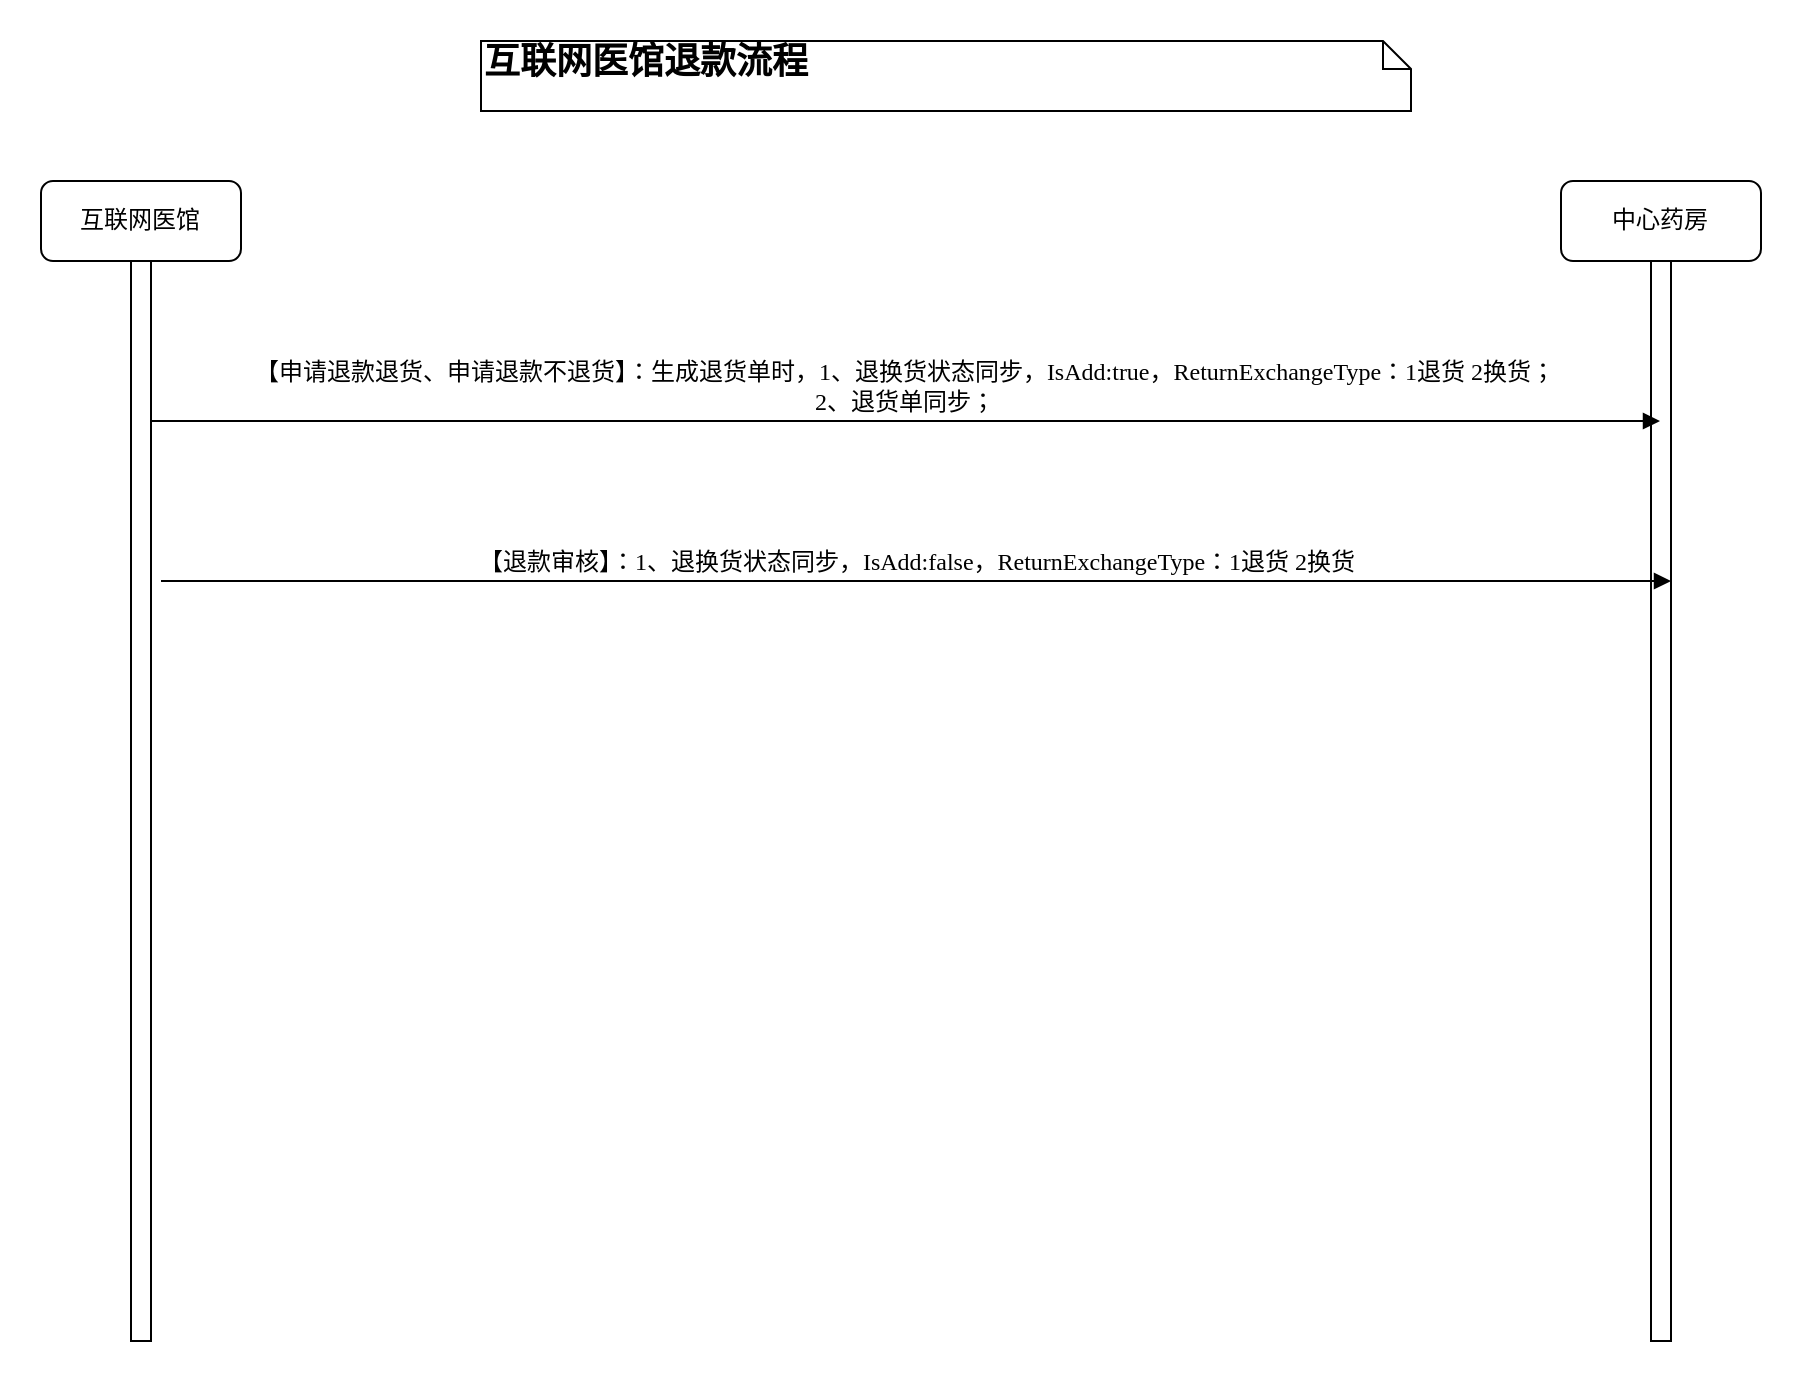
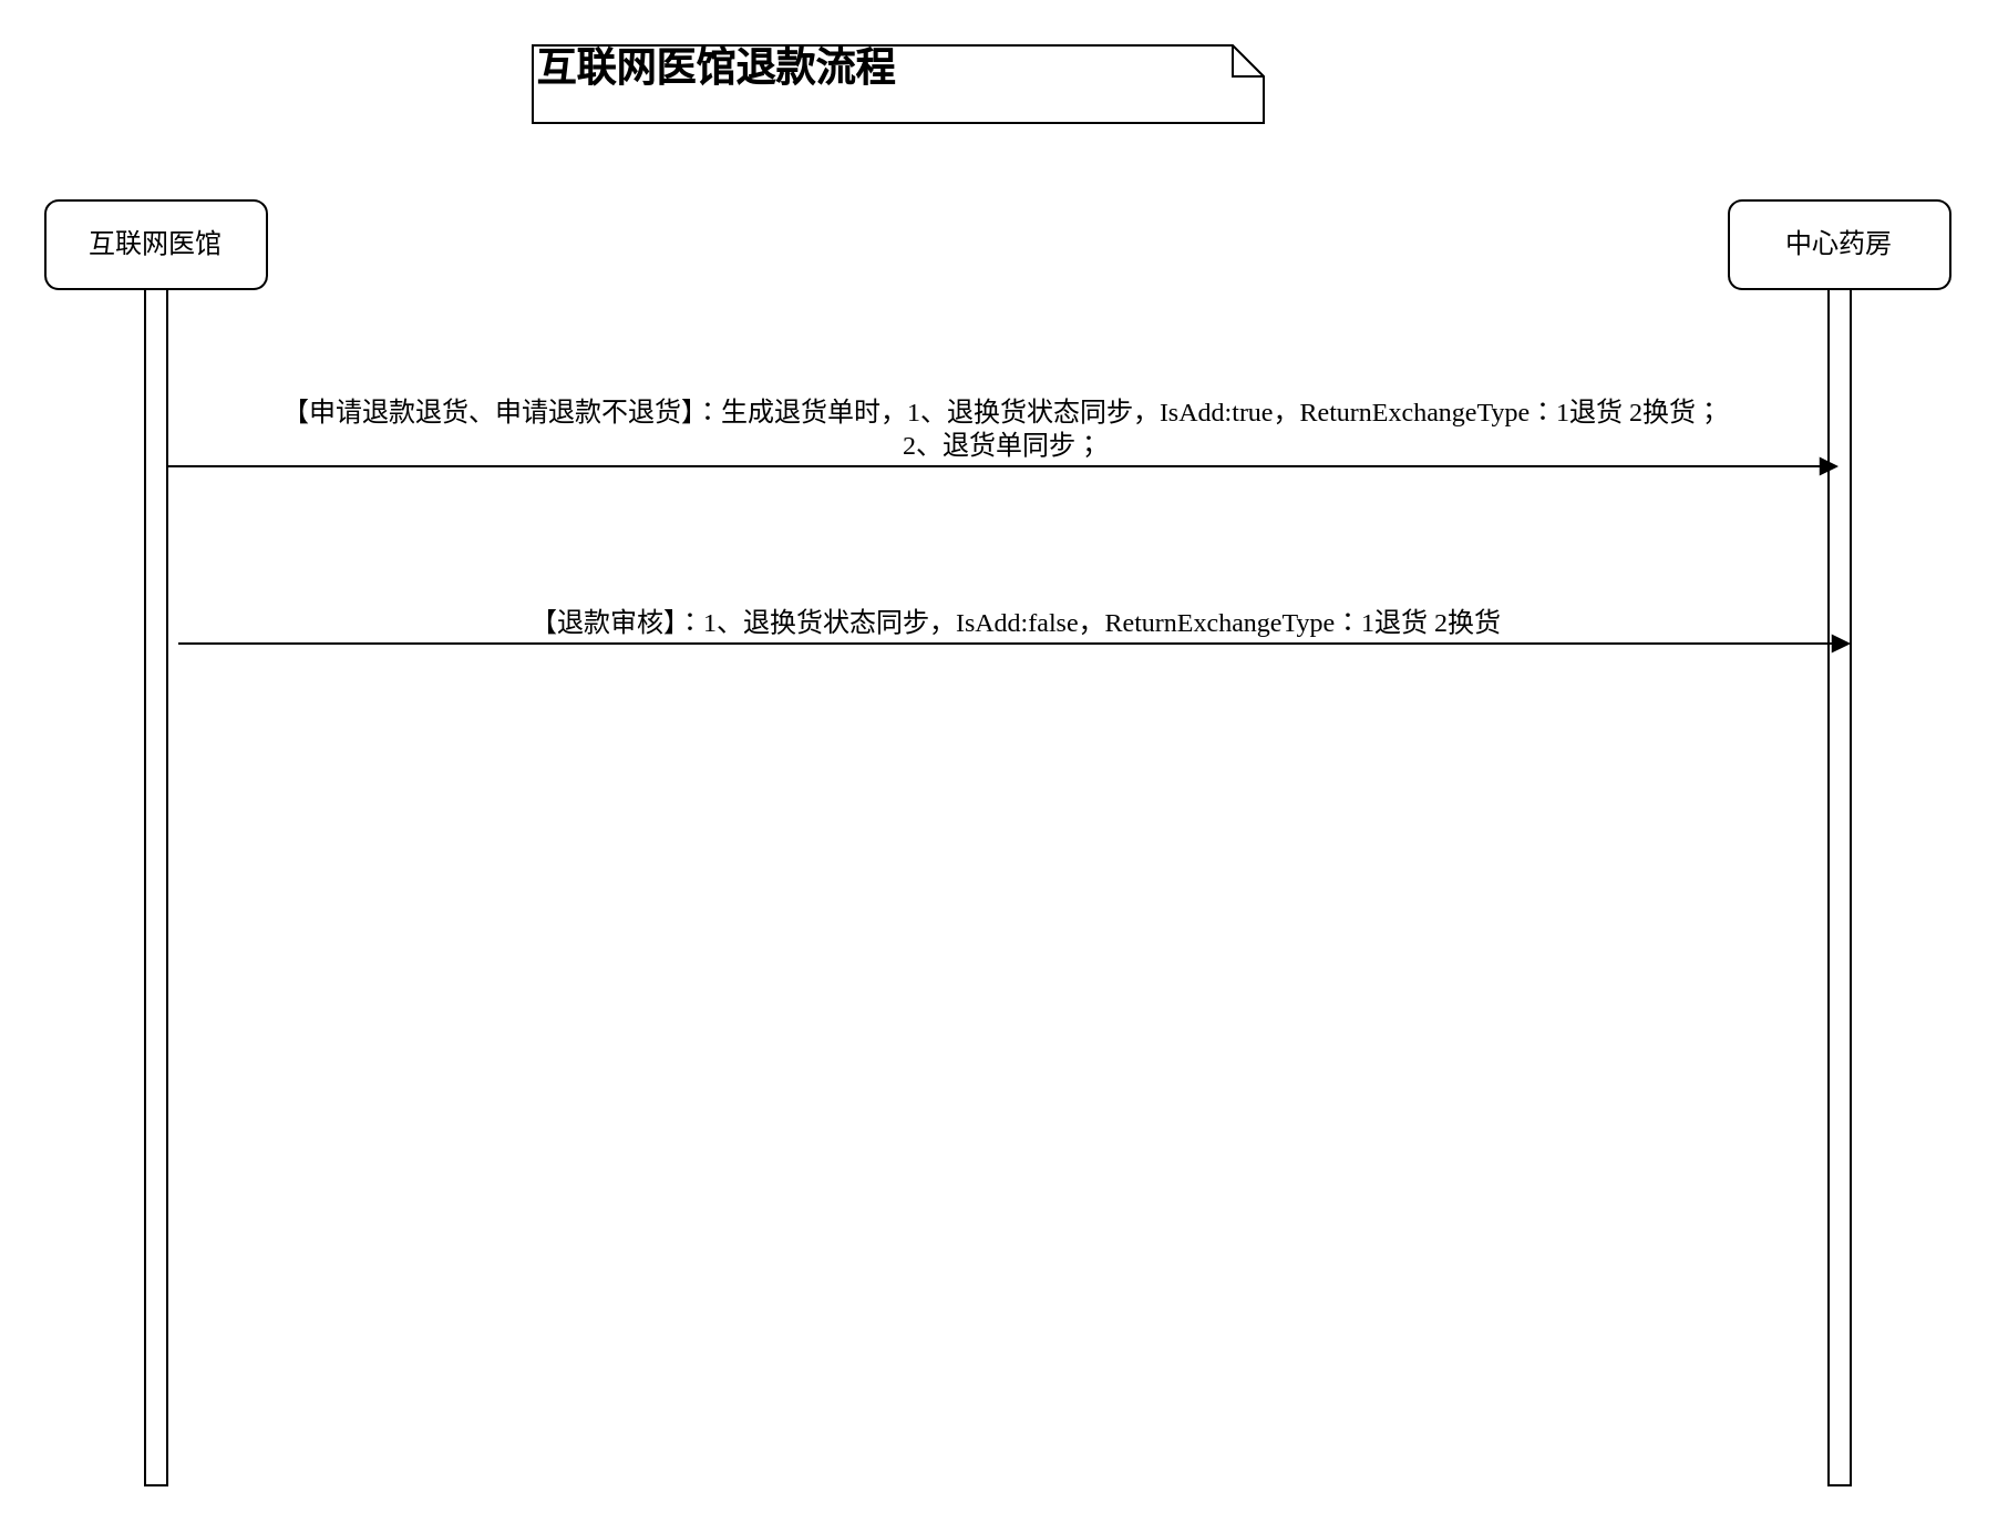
  <mxCell id="0" />
  <mxCell id="1" parent="0" />
  <mxCell id="2" value="中心药房" style="shape=umlLifeline;perimeter=lifelinePerimeter;whiteSpace=wrap;html=1;container=1;collapsible=0;recursiveResize=0;outlineConnect=0;rounded=1;shadow=0;comic=0;labelBackgroundColor=none;strokeWidth=1;fontFamily=Verdana;fontSize=12;align=center;" vertex="1" parent="1"><mxGeometry x="780" y="90" width="100" height="580" as="geometry" /></mxCell>
  <mxCell id="3" value="" style="html=1;points=[];perimeter=orthogonalPerimeter;rounded=0;shadow=0;comic=0;labelBackgroundColor=none;strokeWidth=1;fontFamily=Verdana;fontSize=12;align=center;" vertex="1" parent="2"><mxGeometry x="45" y="40" width="10" height="540" as="geometry" /></mxCell>
  <mxCell id="4" value="互联网医馆" style="shape=umlLifeline;perimeter=lifelinePerimeter;whiteSpace=wrap;html=1;container=1;collapsible=0;recursiveResize=0;outlineConnect=0;rounded=1;shadow=0;comic=0;labelBackgroundColor=none;strokeWidth=1;fontFamily=Verdana;fontSize=12;align=center;" vertex="1" parent="1"><mxGeometry x="20" y="90" width="100" height="580" as="geometry" /></mxCell>
  <mxCell id="5" value="" style="html=1;points=[];perimeter=orthogonalPerimeter;rounded=0;shadow=0;comic=0;labelBackgroundColor=none;strokeWidth=1;fontFamily=Verdana;fontSize=12;align=center;" vertex="1" parent="4"><mxGeometry x="45" y="40" width="10" height="540" as="geometry" /></mxCell>
  <mxCell id="6" value="【申请退款退货、申请退款不退货】：生成退货单时，1、退换货状态同步，IsAdd:true，ReturnExchangeType：1退货 2换货；&lt;div&gt;2、退货单同步；&lt;/div&gt;" style="html=1;verticalAlign=bottom;endArrow=block;labelBackgroundColor=none;fontFamily=Verdana;fontSize=12;edgeStyle=elbowEdgeStyle;elbow=vertical;" edge="1" parent="1"><mxGeometry x="-0.001" relative="1" as="geometry"><mxPoint x="75" y="210" as="sourcePoint" /><mxPoint x="829.5" y="210" as="targetPoint" /><Array as="points"><mxPoint x="470" y="210" /></Array><mxPoint as="offset" /></mxGeometry></mxCell>
- <mxCell id="7" value="&lt;font style=&quot;font-size: 18px;&quot;&gt;&lt;b&gt;互联网医馆退款流程&lt;/b&gt;&lt;/font&gt;" style="shape=note;whiteSpace=wrap;html=1;size=14;verticalAlign=top;align=left;spacingTop=-6;rounded=0;shadow=0;comic=0;labelBackgroundColor=none;strokeWidth=1;fontFamily=Verdana;fontSize=12" vertex="1" parent="1"><mxGeometry x="240" y="20" width="465" height="35" as="geometry" /></mxCell>
+ <mxCell id="7" value="&lt;font style=&quot;font-size: 18px;&quot;&gt;&lt;b&gt;互联网医馆退款流程&lt;/b&gt;&lt;/font&gt;" style="shape=note;whiteSpace=wrap;html=1;size=14;verticalAlign=top;align=left;spacingTop=-6;rounded=0;shadow=0;comic=0;labelBackgroundColor=none;strokeWidth=1;fontFamily=Verdana;fontSize=12" vertex="1" parent="1"><mxGeometry x="240" y="20" width="330" height="35" as="geometry" /></mxCell>
  <mxCell id="8" value="【退款审核】：1、退换货状态同步，IsAdd:false，ReturnExchangeType：1退货 2换货" style="html=1;verticalAlign=bottom;endArrow=block;labelBackgroundColor=none;fontFamily=Verdana;fontSize=12;edgeStyle=elbowEdgeStyle;elbow=vertical;" edge="1" parent="1"><mxGeometry x="0.001" relative="1" as="geometry"><mxPoint x="80" y="290" as="sourcePoint" /><mxPoint x="835" y="290" as="targetPoint" /><Array as="points"><mxPoint x="475" y="290" /></Array><mxPoint as="offset" /></mxGeometry></mxCell>
